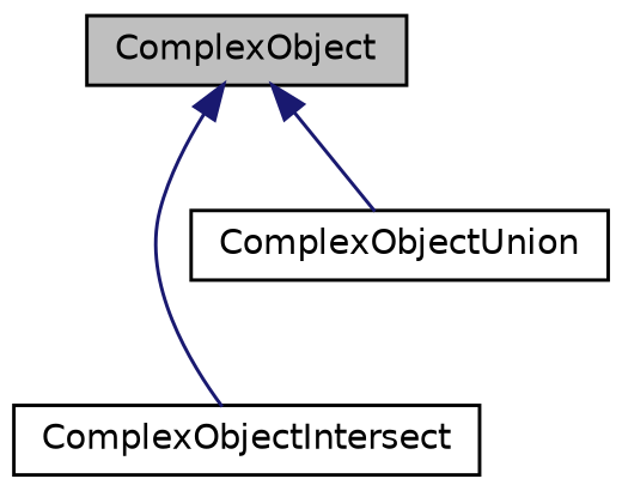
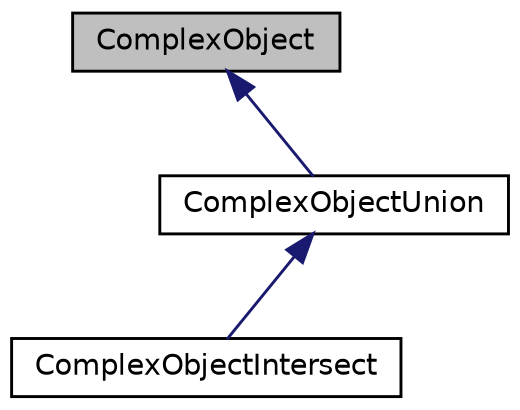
  digraph {
    node [color=black fillcolor=white fontname=Helvetica fontsize=10 shape=record style=filled]
    edge [color=midnightblue dir=back fontname=Helvetica fontsize=10 labelfontname=Helvetica labelfontsize=10 style=solid]
    n1 [fillcolor=grey75 fontcolor=black height=0.2 label=ComplexObject width=0.4]
    n2 [height=0.2 label=ComplexObjectIntersect width=0.4]
    n3 [height=0.2 label=ComplexObjectUnion width=0.4]
-   n1 -> n2
+   n3 -> n2
    n1 -> n3
  }
